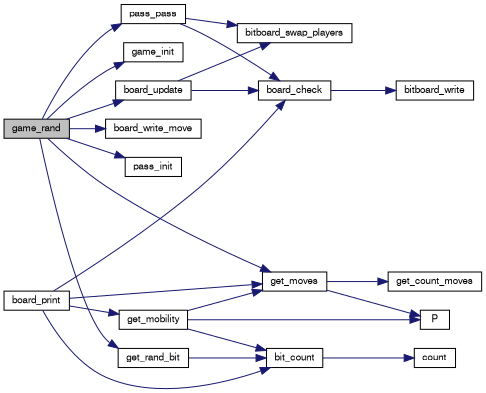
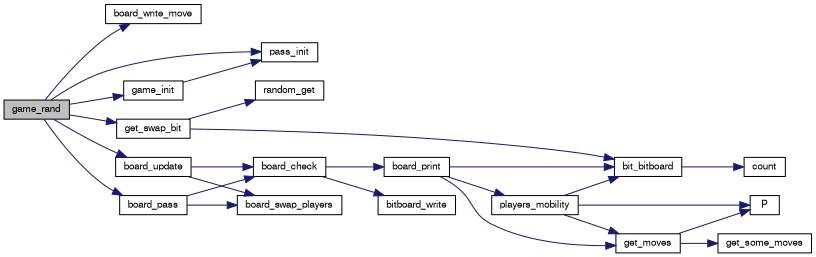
  digraph {
    rankdir=LR
    node [color=black fontname=FreeSans fontsize=10 shape=record]
    edge [color=midnightblue fontname=FreeSans fontsize=10 labelfontname=FreeSans labelfontsize=10 style=solid]
    n1 [fillcolor=grey75 fontcolor=black height=0.2 label=game_rand style=filled width=0.4]
    n2 [height=0.2 label=board_write_move width=0.4]
    n3 [height=0.2 label=pass_init width=0.4]
-   n4 [height=0.2 label=pass_pass width=0.4]
+   n4 [height=0.2 label=board_pass width=0.4]
    n5 [height=0.2 label=get_moves width=0.4]
    n6 [height=0.2 label=board_update width=0.4]
    n7 [height=0.2 label=game_init width=0.4]
-   n8 [height=0.2 label=get_rand_bit width=0.4]
+   n8 [height=0.2 label=get_swap_bit width=0.4]
    n9 [height=0.2 label=board_check width=0.4]
-   n10 [height=0.2 label=bitboard_swap_players width=0.4]
+   n10 [height=0.2 label=board_swap_players width=0.4]
    n11 [height=0.2 label=P width=0.4]
-   n12 [height=0.2 label=get_count_moves width=0.4]
-   n13 [height=0.2 label=bit_count width=0.4]
+   n12 [height=0.2 label=get_some_moves width=0.4]
+   n13 [height=0.2 label=bit_bitboard width=0.4]
+   n14 [height=0.2 label=random_get width=0.4]
    n15 [height=0.2 label=bitboard_write width=0.4]
    n16 [height=0.2 label=board_print width=0.4]
-   n17 [height=0.2 label=get_mobility width=0.4]
+   n17 [height=0.2 label=players_mobility width=0.4]
    n18 [height=0.2 label=count width=0.4]
    n1 -> n2
    n1 -> n3
    n1 -> n4
-   n1 -> n5
    n1 -> n6
    n1 -> n7
    n1 -> n8
    n4 -> n9
    n4 -> n10
    n5 -> n11
    n5 -> n12
    n6 -> n9
    n6 -> n10
+   n7 -> n3
    n8 -> n13
+   n8 -> n14
    n9 -> n15
-   n16 -> n9
+   n9 -> n16
    n13 -> n18
    n16 -> n5
    n16 -> n13
    n16 -> n17
    n17 -> n5
    n17 -> n11
    n17 -> n13
  }
